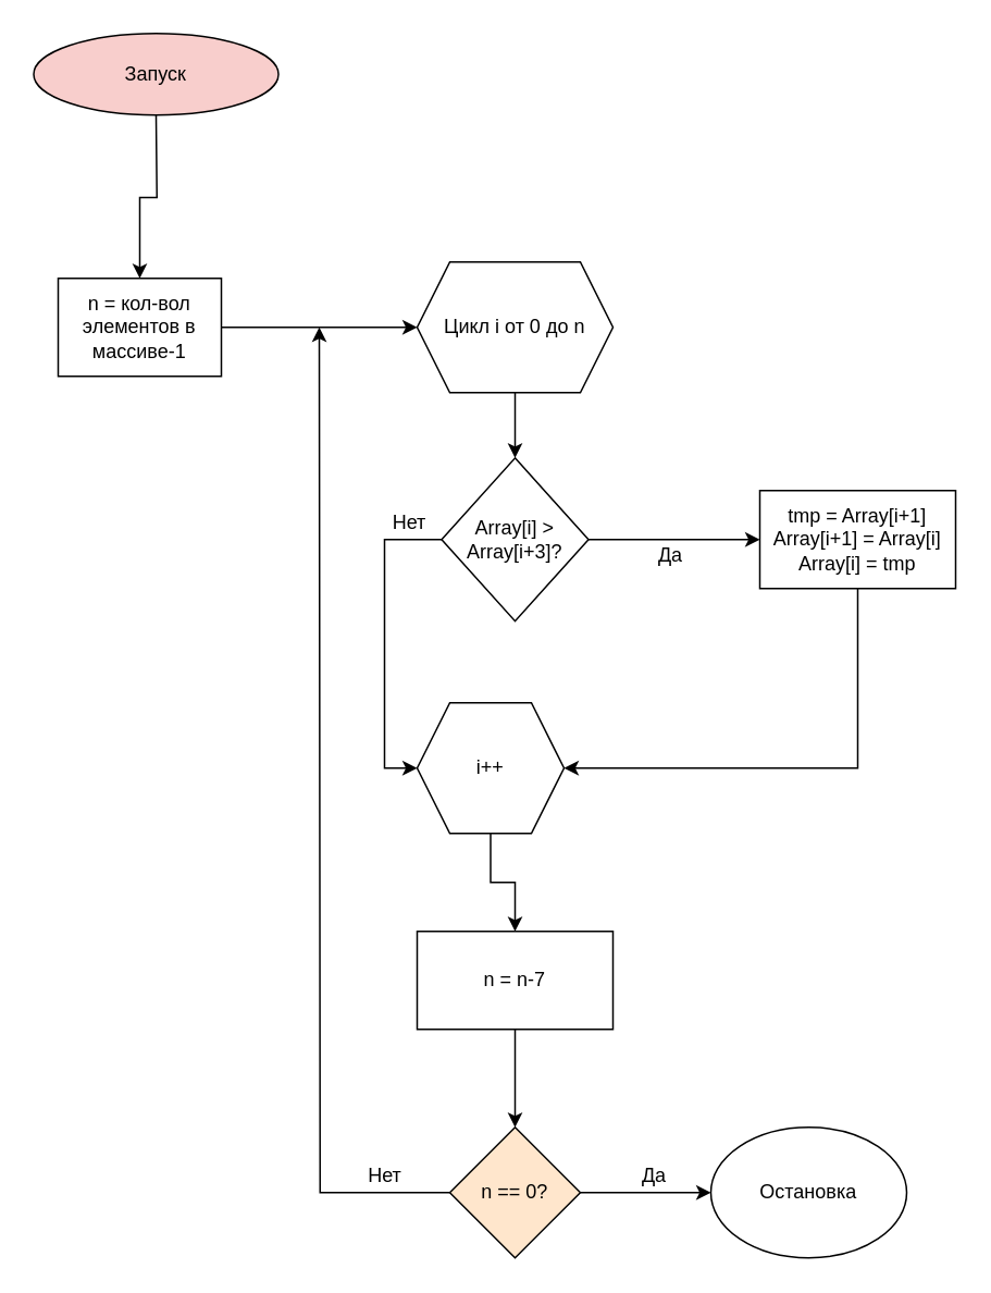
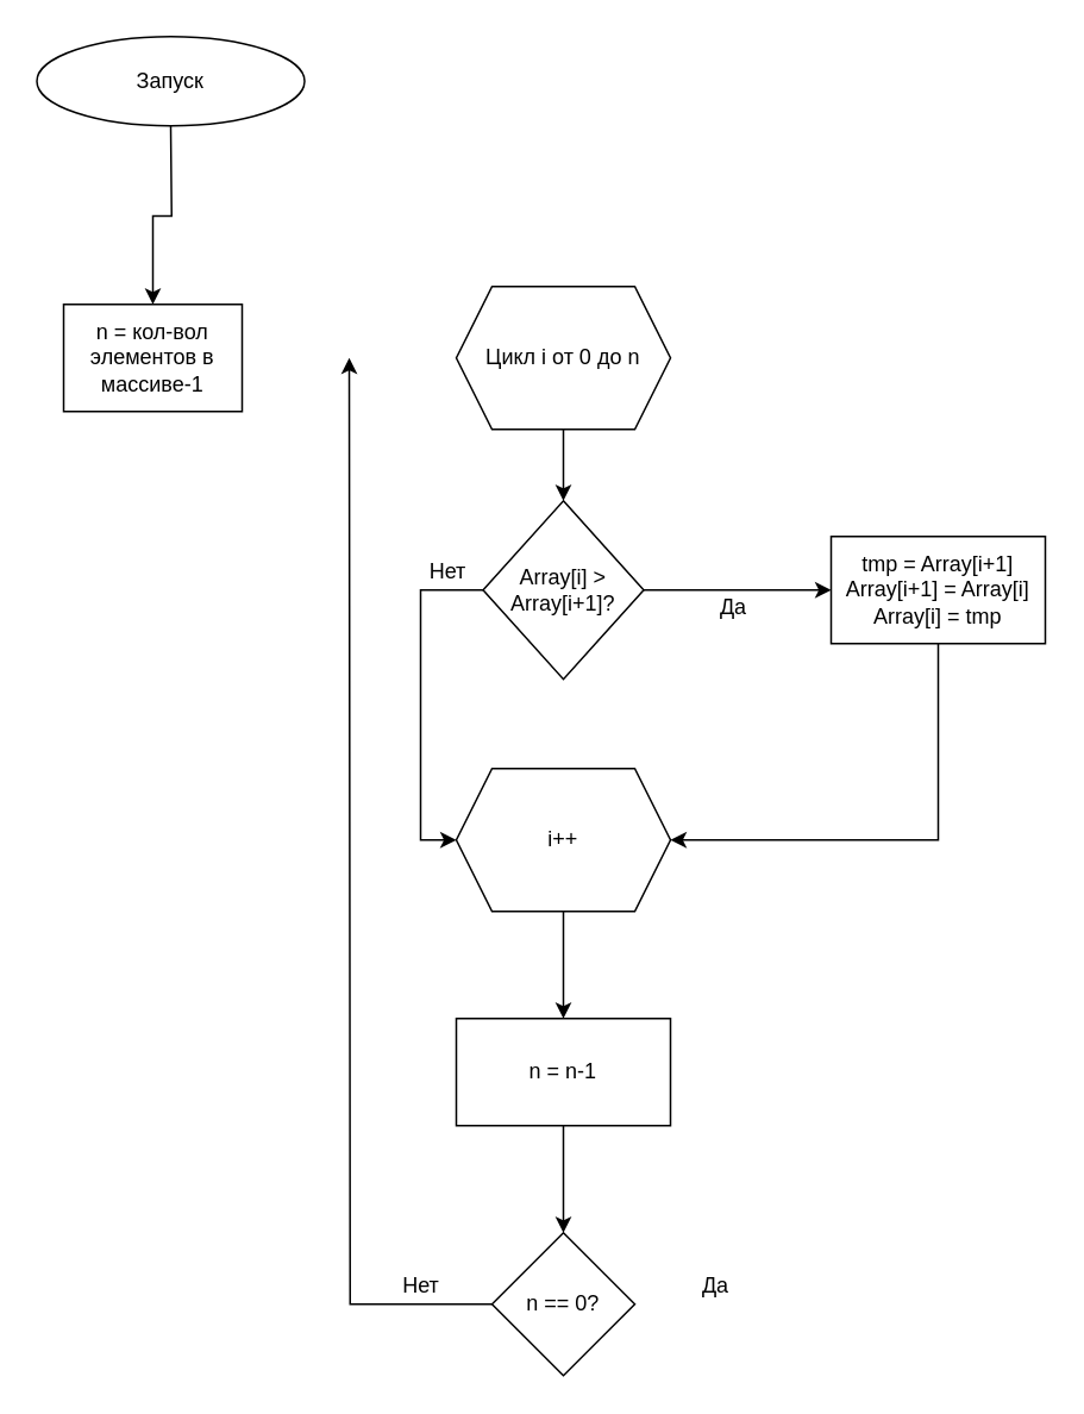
  <mxCell id="0" />
  <mxCell id="1" parent="0" />
  <mxCell id="2" style="edgeStyle=orthogonalEdgeStyle;rounded=0;orthogonalLoop=1;jettySize=auto;html=1;exitX=0.5;exitY=1;exitDx=0;exitDy=0;entryX=0.5;entryY=0;entryDx=0;entryDy=0;" edge="1" parent="1" target="4"><mxGeometry relative="1" as="geometry"><mxPoint x="95" y="70" as="sourcePoint" /></mxGeometry></mxCell>
- <mxCell id="3" style="edgeStyle=orthogonalEdgeStyle;rounded=0;orthogonalLoop=1;jettySize=auto;html=1;entryX=0;entryY=0.5;entryDx=0;entryDy=0;" edge="1" parent="1" source="4" target="7"><mxGeometry relative="1" as="geometry" /></mxCell>
  <mxCell id="4" value="n = кол-вол элементов в массиве-1" style="rounded=0;whiteSpace=wrap;html=1;" vertex="1" parent="1"><mxGeometry x="35" y="170" width="100" height="60" as="geometry" /></mxCell>
- <mxCell id="5" value="Запуск" style="ellipse;whiteSpace=wrap;html=1;fillColor=#f8cecc;" vertex="1" parent="1"><mxGeometry x="20" y="20" width="150" height="50" as="geometry" /></mxCell>
+ <mxCell id="5" value="Запуск" style="ellipse;whiteSpace=wrap;html=1;" vertex="1" parent="1"><mxGeometry x="20" y="20" width="150" height="50" as="geometry" /></mxCell>
  <mxCell id="6" style="edgeStyle=orthogonalEdgeStyle;rounded=0;orthogonalLoop=1;jettySize=auto;html=1;entryX=0.5;entryY=0;entryDx=0;entryDy=0;" edge="1" parent="1" source="7"><mxGeometry relative="1" as="geometry"><mxPoint x="315" y="280" as="targetPoint" /></mxGeometry></mxCell>
  <mxCell id="7" value="Цикл i от 0 до n" style="shape=hexagon;perimeter=hexagonPerimeter2;whiteSpace=wrap;html=1;fixedSize=1;" vertex="1" parent="1"><mxGeometry x="255" y="160" width="120" height="80" as="geometry" /></mxCell>
  <mxCell id="8" style="edgeStyle=orthogonalEdgeStyle;rounded=0;orthogonalLoop=1;jettySize=auto;html=1;entryX=0;entryY=0.5;entryDx=0;entryDy=0;" edge="1" parent="1" source="10" target="16"><mxGeometry relative="1" as="geometry"><mxPoint x="175" y="330" as="targetPoint" /><Array as="points"><mxPoint x="235" y="330" /><mxPoint x="235" y="470" /></Array></mxGeometry></mxCell>
  <mxCell id="9" style="edgeStyle=orthogonalEdgeStyle;rounded=0;orthogonalLoop=1;jettySize=auto;html=1;" edge="1" parent="1" source="10"><mxGeometry relative="1" as="geometry"><mxPoint x="465" y="330" as="targetPoint" /></mxGeometry></mxCell>
- <mxCell id="10" value="Array[i] &amp;gt; Array[i+3]?" style="rhombus;whiteSpace=wrap;html=1;" vertex="1" parent="1"><mxGeometry x="270" y="280" width="90" height="100" as="geometry" /></mxCell>
+ <mxCell id="10" value="Array[i] &amp;gt; Array[i+1]?" style="rhombus;whiteSpace=wrap;html=1;" vertex="1" parent="1"><mxGeometry x="270" y="280" width="90" height="100" as="geometry" /></mxCell>
  <mxCell id="11" value="Да" style="text;html=1;align=center;verticalAlign=middle;resizable=0;points=[];autosize=1;strokeColor=none;fillColor=none;" vertex="1" parent="1"><mxGeometry x="395" y="330" width="30" height="20" as="geometry" /></mxCell>
  <mxCell id="12" style="edgeStyle=orthogonalEdgeStyle;rounded=0;orthogonalLoop=1;jettySize=auto;html=1;entryX=1;entryY=0.5;entryDx=0;entryDy=0;" edge="1" parent="1" source="13" target="16"><mxGeometry relative="1" as="geometry"><Array as="points"><mxPoint x="525" y="470" /></Array></mxGeometry></mxCell>
  <mxCell id="13" value="tmp = Array[i+1]&lt;br&gt;Array[i+1] = Array[i]&lt;br&gt;Array[i] = tmp" style="rounded=0;whiteSpace=wrap;html=1;" vertex="1" parent="1"><mxGeometry x="465" y="300" width="120" height="60" as="geometry" /></mxCell>
  <mxCell id="14" value="Нет" style="text;html=1;align=center;verticalAlign=middle;resizable=0;points=[];autosize=1;strokeColor=none;fillColor=none;" vertex="1" parent="1"><mxGeometry x="230" y="310" width="40" height="20" as="geometry" /></mxCell>
  <mxCell id="15" style="edgeStyle=orthogonalEdgeStyle;rounded=0;orthogonalLoop=1;jettySize=auto;html=1;entryX=0.5;entryY=0;entryDx=0;entryDy=0;" edge="1" parent="1" source="16" target="18"><mxGeometry relative="1" as="geometry" /></mxCell>
- <mxCell id="16" value="i++" style="shape=hexagon;perimeter=hexagonPerimeter2;whiteSpace=wrap;html=1;fixedSize=1;" vertex="1" parent="1"><mxGeometry x="255" y="430" width="90" height="80" as="geometry" /></mxCell>
+ <mxCell id="16" value="i++" style="shape=hexagon;perimeter=hexagonPerimeter2;whiteSpace=wrap;html=1;fixedSize=1;" vertex="1" parent="1"><mxGeometry x="255" y="430" width="120" height="80" as="geometry" /></mxCell>
  <mxCell id="17" style="edgeStyle=orthogonalEdgeStyle;rounded=0;orthogonalLoop=1;jettySize=auto;html=1;entryX=0.5;entryY=0;entryDx=0;entryDy=0;" edge="1" parent="1" source="18" target="21"><mxGeometry relative="1" as="geometry" /></mxCell>
- <mxCell id="18" value="n = n-7" style="rounded=0;whiteSpace=wrap;html=1;" vertex="1" parent="1"><mxGeometry x="255" y="570" width="120" height="60" as="geometry" /></mxCell>
+ <mxCell id="18" value="n = n-1" style="rounded=0;whiteSpace=wrap;html=1;" vertex="1" parent="1"><mxGeometry x="255" y="570" width="120" height="60" as="geometry" /></mxCell>
  <mxCell id="19" style="edgeStyle=orthogonalEdgeStyle;rounded=0;orthogonalLoop=1;jettySize=auto;html=1;" edge="1" parent="1" source="21"><mxGeometry relative="1" as="geometry"><mxPoint x="195" y="200" as="targetPoint" /></mxGeometry></mxCell>
- <mxCell id="20" style="edgeStyle=orthogonalEdgeStyle;rounded=0;orthogonalLoop=1;jettySize=auto;html=1;exitX=1;exitY=0.5;exitDx=0;exitDy=0;entryX=0;entryY=0.5;entryDx=0;entryDy=0;" edge="1" parent="1" source="21" target="23"><mxGeometry relative="1" as="geometry" /></mxCell>
- <mxCell id="21" value="n == 0?" style="rhombus;whiteSpace=wrap;html=1;fillColor=#ffe6cc;" vertex="1" parent="1"><mxGeometry x="275" y="690" width="80" height="80" as="geometry" /></mxCell>
+ <mxCell id="21" value="n == 0?" style="rhombus;whiteSpace=wrap;html=1;" vertex="1" parent="1"><mxGeometry x="275" y="690" width="80" height="80" as="geometry" /></mxCell>
  <mxCell id="22" value="Нет" style="text;html=1;align=center;verticalAlign=middle;resizable=0;points=[];autosize=1;strokeColor=none;fillColor=none;" vertex="1" parent="1"><mxGeometry x="215" y="710" width="40" height="20" as="geometry" /></mxCell>
- <mxCell id="23" value="Остановка" style="ellipse;whiteSpace=wrap;html=1;" vertex="1" parent="1"><mxGeometry x="435" y="690" width="120" height="80" as="geometry" /></mxCell>
  <mxCell id="24" value="Да" style="text;html=1;align=center;verticalAlign=middle;resizable=0;points=[];autosize=1;strokeColor=none;fillColor=none;" vertex="1" parent="1"><mxGeometry x="385" y="710" width="30" height="20" as="geometry" /></mxCell>
